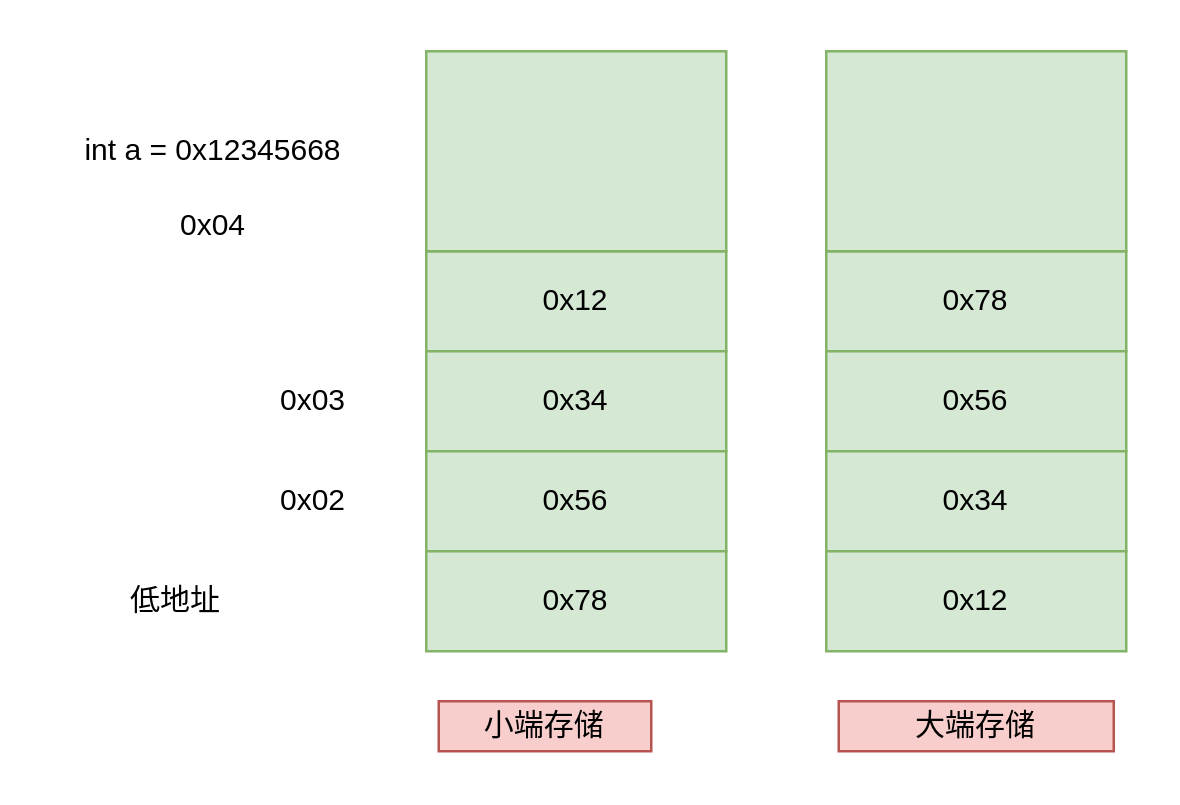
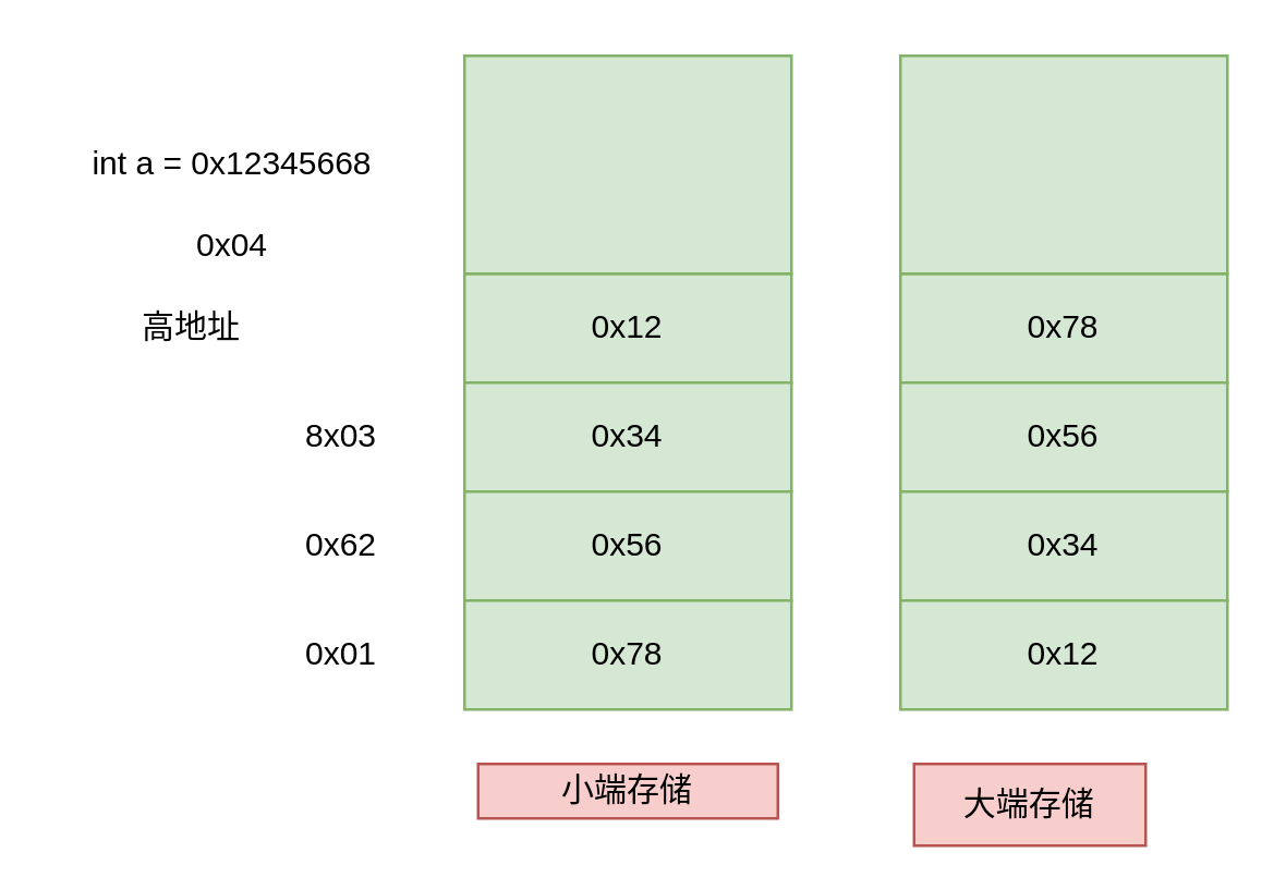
  <mxCell id="0" />
  <mxCell id="1" parent="0" />
  <mxCell id="2" value="0x12" style="rounded=0;whiteSpace=wrap;html=1;fillColor=#d5e8d4;strokeColor=#82b366;" vertex="1" parent="1"><mxGeometry x="170" y="100" width="120" height="40" as="geometry" /></mxCell>
  <mxCell id="3" value="0x34" style="rounded=0;whiteSpace=wrap;html=1;fillColor=#d5e8d4;strokeColor=#82b366;" vertex="1" parent="1"><mxGeometry x="170" y="140" width="120" height="40" as="geometry" /></mxCell>
  <mxCell id="4" value="0x56" style="rounded=0;whiteSpace=wrap;html=1;fillColor=#d5e8d4;strokeColor=#82b366;" vertex="1" parent="1"><mxGeometry x="170" y="180" width="120" height="40" as="geometry" /></mxCell>
  <mxCell id="5" value="0x78" style="rounded=0;whiteSpace=wrap;html=1;fillColor=#d5e8d4;strokeColor=#82b366;" vertex="1" parent="1"><mxGeometry x="170" y="220" width="120" height="40" as="geometry" /></mxCell>
  <mxCell id="6" value="" style="rounded=0;whiteSpace=wrap;html=1;fillColor=#d5e8d4;strokeColor=#82b366;" vertex="1" parent="1"><mxGeometry x="170" y="20" width="120" height="80" as="geometry" /></mxCell>
  <mxCell id="7" value="0x04" style="text;html=1;strokeColor=none;fillColor=none;align=center;verticalAlign=middle;whiteSpace=wrap;rounded=0;" vertex="1" parent="1"><mxGeometry x="50" y="80" width="70" height="20" as="geometry" /></mxCell>
- <mxCell id="9" value="0x03" style="text;html=1;strokeColor=none;fillColor=none;align=center;verticalAlign=middle;whiteSpace=wrap;rounded=0;" vertex="1" parent="1"><mxGeometry x="90" y="150" width="70" height="20" as="geometry" /></mxCell>
- <mxCell id="10" value="0x02" style="text;html=1;strokeColor=none;fillColor=none;align=center;verticalAlign=middle;whiteSpace=wrap;rounded=0;" vertex="1" parent="1"><mxGeometry x="90" y="190" width="70" height="20" as="geometry" /></mxCell>
- <mxCell id="12" value="低地址" style="text;html=1;strokeColor=none;fillColor=none;align=center;verticalAlign=middle;whiteSpace=wrap;rounded=0;" vertex="1" parent="1"><mxGeometry y="230" width="40" height="20" as="geometry" x="50" /></mxCell>
+ <mxCell id="8" value="0x01" style="text;html=1;strokeColor=none;fillColor=none;align=center;verticalAlign=middle;whiteSpace=wrap;rounded=0;" vertex="1" parent="1"><mxGeometry x="90" y="230" width="70" height="20" as="geometry" /></mxCell>
+ <mxCell id="9" value="8x03" style="text;html=1;strokeColor=none;fillColor=none;align=center;verticalAlign=middle;whiteSpace=wrap;rounded=0;" vertex="1" parent="1"><mxGeometry x="90" y="150" width="70" height="20" as="geometry" /></mxCell>
+ <mxCell id="10" value="0x62" style="text;html=1;strokeColor=none;fillColor=none;align=center;verticalAlign=middle;whiteSpace=wrap;rounded=0;" vertex="1" parent="1"><mxGeometry x="90" y="190" width="70" height="20" as="geometry" /></mxCell>
+ <mxCell id="11" value="高地址" style="text;html=1;strokeColor=none;fillColor=none;align=center;verticalAlign=middle;whiteSpace=wrap;rounded=0;" vertex="1" parent="1"><mxGeometry y="110" width="40" height="20" as="geometry" x="50" /></mxCell>
  <mxCell id="13" value="int a = 0x12345668" style="text;html=1;strokeColor=none;fillColor=none;align=center;verticalAlign=middle;whiteSpace=wrap;rounded=0;" vertex="1" parent="1"><mxGeometry x="20" y="50" width="130" height="20" as="geometry" /></mxCell>
- <mxCell id="14" value="小端存储" style="text;html=1;strokeColor=#b85450;fillColor=#f8cecc;align=center;verticalAlign=middle;whiteSpace=wrap;rounded=0;" vertex="1" parent="1"><mxGeometry x="175" y="280" width="85" height="20" as="geometry" /></mxCell>
+ <mxCell id="14" value="小端存储" style="text;html=1;strokeColor=#b85450;fillColor=#f8cecc;align=center;verticalAlign=middle;whiteSpace=wrap;rounded=0;" vertex="1" parent="1"><mxGeometry x="175" y="280" width="110" height="20" as="geometry" /></mxCell>
  <mxCell id="15" value="0x78" style="rounded=0;whiteSpace=wrap;html=1;fillColor=#d5e8d4;strokeColor=#82b366;" vertex="1" parent="1"><mxGeometry x="330" y="100" width="120" height="40" as="geometry" /></mxCell>
  <mxCell id="16" value="0x56" style="rounded=0;whiteSpace=wrap;html=1;fillColor=#d5e8d4;strokeColor=#82b366;" vertex="1" parent="1"><mxGeometry x="330" y="140" width="120" height="40" as="geometry" /></mxCell>
  <mxCell id="17" value="0x34" style="rounded=0;whiteSpace=wrap;html=1;fillColor=#d5e8d4;strokeColor=#82b366;" vertex="1" parent="1"><mxGeometry x="330" y="180" width="120" height="40" as="geometry" /></mxCell>
  <mxCell id="18" value="0x12" style="rounded=0;whiteSpace=wrap;html=1;fillColor=#d5e8d4;strokeColor=#82b366;" vertex="1" parent="1"><mxGeometry x="330" y="220" width="120" height="40" as="geometry" /></mxCell>
  <mxCell id="19" value="" style="rounded=0;whiteSpace=wrap;html=1;fillColor=#d5e8d4;strokeColor=#82b366;" vertex="1" parent="1"><mxGeometry x="330" y="20" width="120" height="80" as="geometry" /></mxCell>
- <mxCell id="20" value="大端存储" style="text;html=1;strokeColor=#b85450;fillColor=#f8cecc;align=center;verticalAlign=middle;whiteSpace=wrap;rounded=0;" vertex="1" parent="1"><mxGeometry x="335" y="280" width="110" height="20" as="geometry" /></mxCell>
+ <mxCell id="20" value="大端存储" style="text;html=1;strokeColor=#b85450;fillColor=#f8cecc;align=center;verticalAlign=middle;whiteSpace=wrap;rounded=0;" vertex="1" parent="1"><mxGeometry x="335" y="280" width="85" height="30" as="geometry" /></mxCell>
